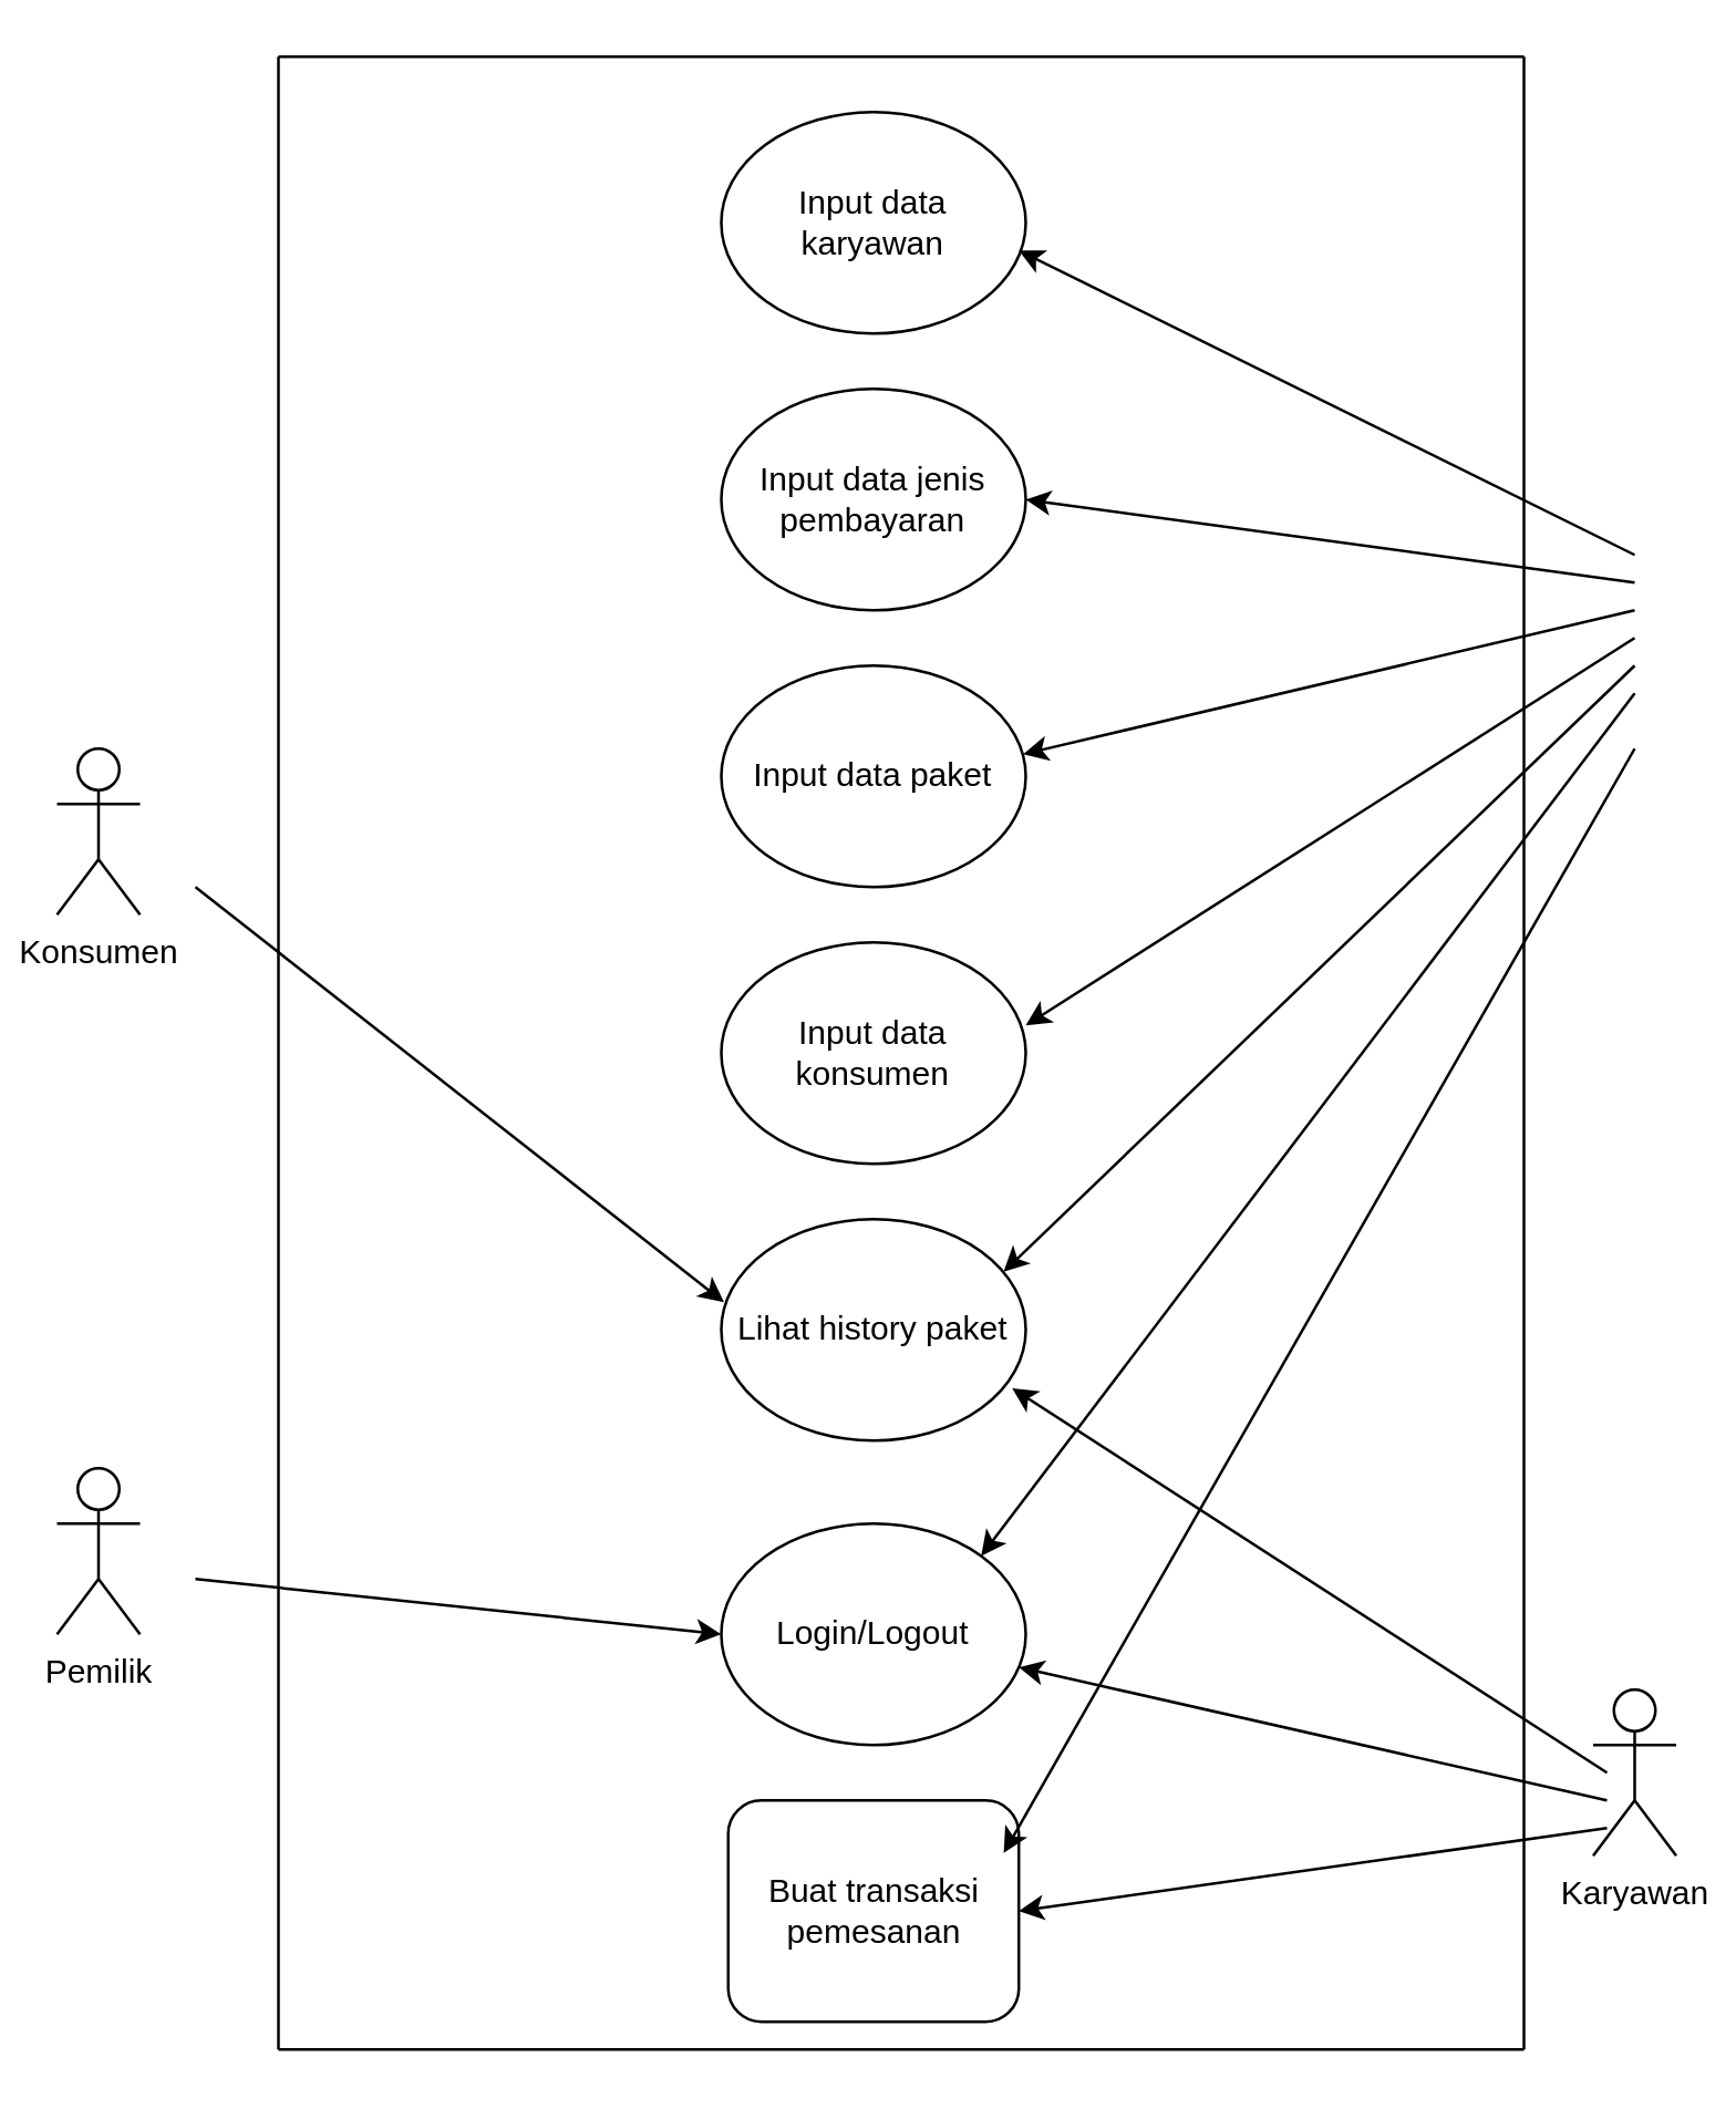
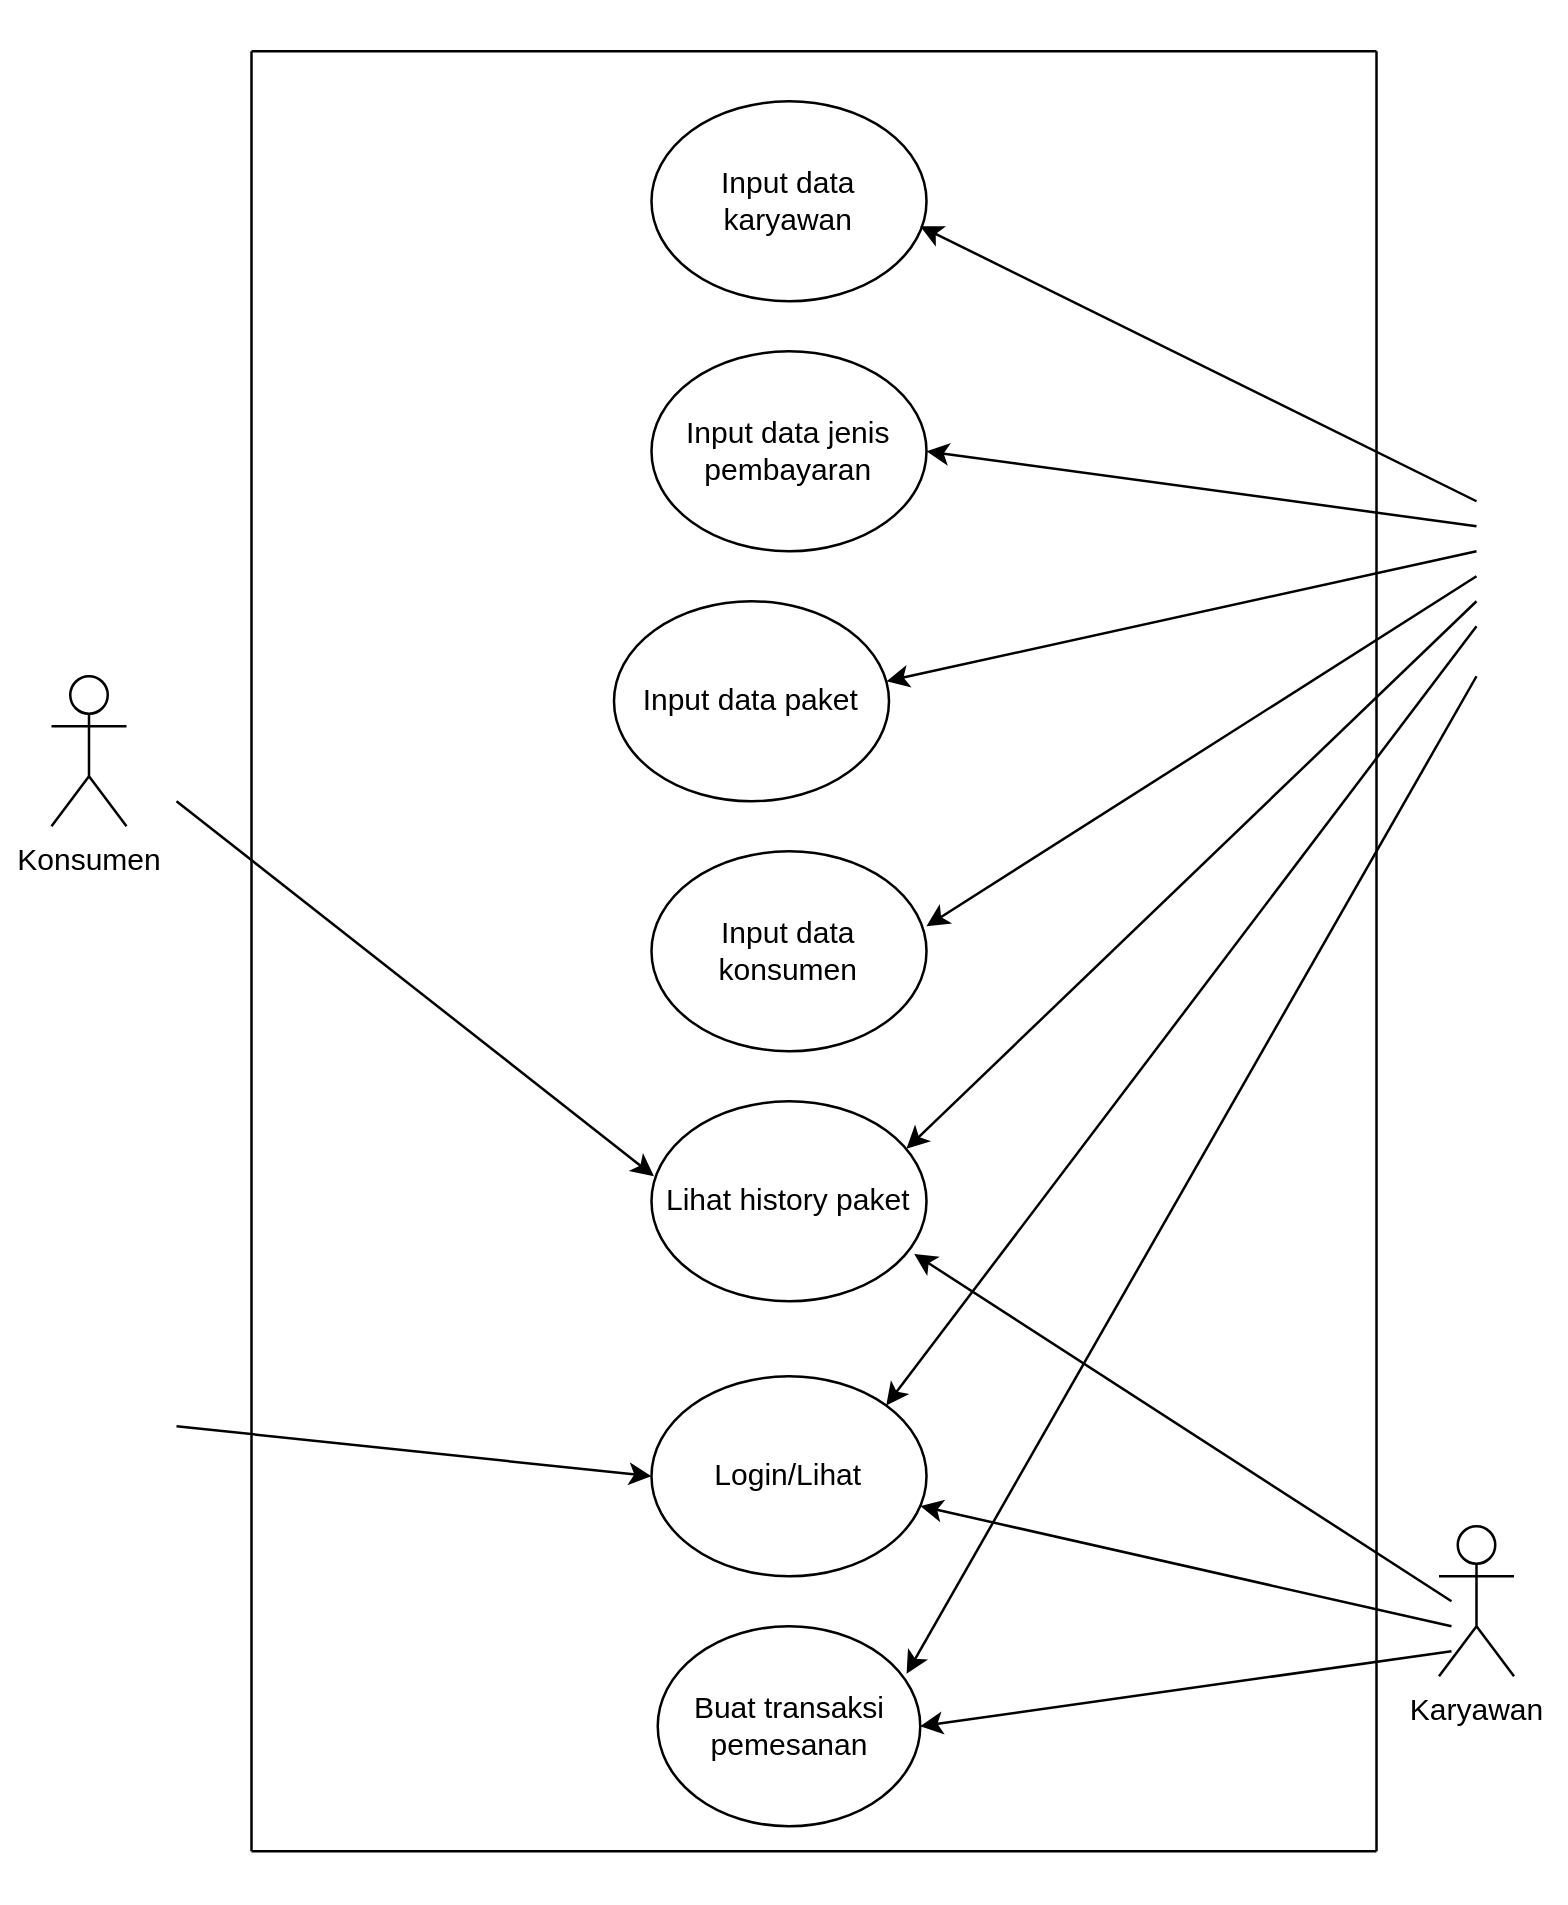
  <mxCell id="0" />
  <mxCell id="1" parent="0" />
  <mxCell id="2" value="&lt;div&gt;Input data karyawan&lt;/div&gt;" style="ellipse;whiteSpace=wrap;html=1;" vertex="1" parent="1"><mxGeometry x="260" y="40" width="110" height="80" as="geometry" /></mxCell>
  <mxCell id="3" value="Input data jenis pembayaran" style="ellipse;whiteSpace=wrap;html=1;" vertex="1" parent="1"><mxGeometry x="260" y="140" width="110" height="80" as="geometry" /></mxCell>
- <mxCell id="4" value="Input data paket" style="ellipse;whiteSpace=wrap;html=1;" vertex="1" parent="1"><mxGeometry x="260" y="240" width="110" height="80" as="geometry" /></mxCell>
+ <mxCell id="4" value="Input data paket" style="ellipse;whiteSpace=wrap;html=1;" vertex="1" parent="1"><mxGeometry x="245" y="240" width="110" height="80" as="geometry" /></mxCell>
  <mxCell id="5" value="Input data konsumen" style="ellipse;whiteSpace=wrap;html=1;" vertex="1" parent="1"><mxGeometry x="260" y="340" width="110" height="80" as="geometry" /></mxCell>
  <mxCell id="6" value="Lihat history paket" style="ellipse;whiteSpace=wrap;html=1;" vertex="1" parent="1"><mxGeometry x="260" y="440" width="110" height="80" as="geometry" /></mxCell>
- <mxCell id="7" value="Login/Logout" style="ellipse;whiteSpace=wrap;html=1;" vertex="1" parent="1"><mxGeometry x="260" y="550" width="110" height="80" as="geometry" /></mxCell>
- <mxCell id="8" value="Buat transaksi pemesanan" style="whiteSpace=wrap;html=1;rounded=1;" vertex="1" parent="1"><mxGeometry x="262.5" y="650" width="105" height="80" as="geometry" /></mxCell>
+ <mxCell id="7" value="Login/Lihat" style="ellipse;whiteSpace=wrap;html=1;" vertex="1" parent="1"><mxGeometry x="260" y="550" width="110" height="80" as="geometry" /></mxCell>
+ <mxCell id="8" value="Buat transaksi pemesanan" style="ellipse;whiteSpace=wrap;html=1;" vertex="1" parent="1"><mxGeometry x="262.5" y="650" width="105" height="80" as="geometry" /></mxCell>
  <mxCell id="9" value="" style="endArrow=classic;html=1;rounded=0;" edge="1" parent="1"><mxGeometry width="50" height="50" relative="1" as="geometry"><mxPoint x="590" y="200" as="sourcePoint" /><mxPoint x="367.5" y="90" as="targetPoint" /></mxGeometry></mxCell>
  <mxCell id="10" value="" style="endArrow=classic;html=1;rounded=0;entryX=1;entryY=0.5;entryDx=0;entryDy=0;" edge="1" parent="1" target="3"><mxGeometry width="50" height="50" relative="1" as="geometry"><mxPoint x="590" y="210" as="sourcePoint" /><mxPoint x="450" y="180" as="targetPoint" /></mxGeometry></mxCell>
  <mxCell id="11" value="" style="endArrow=classic;html=1;rounded=0;entryX=0.991;entryY=0.4;entryDx=0;entryDy=0;entryPerimeter=0;" edge="1" parent="1" target="4"><mxGeometry width="50" height="50" relative="1" as="geometry"><mxPoint x="590" y="220" as="sourcePoint" /><mxPoint x="470" y="240" as="targetPoint" /></mxGeometry></mxCell>
  <mxCell id="12" value="" style="endArrow=classic;html=1;rounded=0;entryX=1;entryY=0.375;entryDx=0;entryDy=0;entryPerimeter=0;" edge="1" parent="1" target="5"><mxGeometry width="50" height="50" relative="1" as="geometry"><mxPoint x="590" y="230" as="sourcePoint" /><mxPoint x="490" y="290" as="targetPoint" /></mxGeometry></mxCell>
  <mxCell id="13" value="" style="endArrow=classic;html=1;rounded=0;entryX=0.927;entryY=0.238;entryDx=0;entryDy=0;entryPerimeter=0;" edge="1" parent="1" target="6"><mxGeometry width="50" height="50" relative="1" as="geometry"><mxPoint x="590" y="240" as="sourcePoint" /><mxPoint x="360" y="470" as="targetPoint" /></mxGeometry></mxCell>
  <mxCell id="14" value="" style="endArrow=classic;html=1;rounded=0;entryX=1;entryY=0;entryDx=0;entryDy=0;" edge="1" parent="1" target="7"><mxGeometry width="50" height="50" relative="1" as="geometry"><mxPoint x="590" y="250" as="sourcePoint" /><mxPoint x="570" y="330" as="targetPoint" /></mxGeometry></mxCell>
  <mxCell id="15" value="" style="endArrow=classic;html=1;rounded=0;entryX=0.948;entryY=0.238;entryDx=0;entryDy=0;entryPerimeter=0;" edge="1" parent="1" target="8"><mxGeometry width="50" height="50" relative="1" as="geometry"><mxPoint x="590" y="270" as="sourcePoint" /><mxPoint x="580" y="390" as="targetPoint" /></mxGeometry></mxCell>
  <mxCell id="16" value="Karyawan" style="shape=umlActor;verticalLabelPosition=bottom;verticalAlign=top;html=1;outlineConnect=0;" vertex="1" parent="1"><mxGeometry x="575" y="610" width="30" height="60" as="geometry" /></mxCell>
  <mxCell id="17" value="" style="endArrow=classic;html=1;rounded=0;entryX=0.955;entryY=0.763;entryDx=0;entryDy=0;entryPerimeter=0;" edge="1" parent="1" target="6"><mxGeometry width="50" height="50" relative="1" as="geometry"><mxPoint x="580" y="640" as="sourcePoint" /><mxPoint x="560" y="600" as="targetPoint" /></mxGeometry></mxCell>
  <mxCell id="18" value="" style="endArrow=classic;html=1;rounded=0;" edge="1" parent="1" target="7"><mxGeometry width="50" height="50" relative="1" as="geometry"><mxPoint x="580" y="650" as="sourcePoint" /><mxPoint x="470" y="670" as="targetPoint" /></mxGeometry></mxCell>
  <mxCell id="19" value="" style="endArrow=classic;html=1;rounded=0;entryX=1;entryY=0.5;entryDx=0;entryDy=0;" edge="1" parent="1" target="8"><mxGeometry width="50" height="50" relative="1" as="geometry"><mxPoint x="580" y="660" as="sourcePoint" /><mxPoint x="480" y="680" as="targetPoint" /></mxGeometry></mxCell>
  <mxCell id="20" value="Konsumen" style="shape=umlActor;verticalLabelPosition=bottom;verticalAlign=top;html=1;outlineConnect=0;" vertex="1" parent="1"><mxGeometry x="20" y="270" width="30" height="60" as="geometry" /></mxCell>
- <mxCell id="21" value="Pemilik" style="shape=umlActor;verticalLabelPosition=bottom;verticalAlign=top;html=1;outlineConnect=0;" vertex="1" parent="1"><mxGeometry x="20" y="530" width="30" height="60" as="geometry" /></mxCell>
  <mxCell id="22" value="" style="endArrow=classic;html=1;rounded=0;entryX=0;entryY=0.5;entryDx=0;entryDy=0;" edge="1" parent="1" target="7"><mxGeometry width="50" height="50" relative="1" as="geometry"><mxPoint x="70" y="570" as="sourcePoint" /><mxPoint x="120" y="520" as="targetPoint" /></mxGeometry></mxCell>
  <mxCell id="23" value="" style="endArrow=classic;html=1;rounded=0;entryX=0.009;entryY=0.375;entryDx=0;entryDy=0;entryPerimeter=0;" edge="1" parent="1" target="6"><mxGeometry width="50" height="50" relative="1" as="geometry"><mxPoint x="70" y="320" as="sourcePoint" /><mxPoint x="120" y="270" as="targetPoint" /></mxGeometry></mxCell>
  <mxCell id="24" value="" style="endArrow=none;html=1;rounded=0;" edge="1" parent="1"><mxGeometry width="50" height="50" relative="1" as="geometry"><mxPoint x="100" y="740" as="sourcePoint" /><mxPoint x="100" y="20" as="targetPoint" /></mxGeometry></mxCell>
  <mxCell id="25" value="" style="endArrow=none;html=1;rounded=0;" edge="1" parent="1"><mxGeometry width="50" height="50" relative="1" as="geometry"><mxPoint x="100" y="740" as="sourcePoint" /><mxPoint x="550" y="740" as="targetPoint" /></mxGeometry></mxCell>
  <mxCell id="26" value="" style="endArrow=none;html=1;rounded=0;" edge="1" parent="1"><mxGeometry width="50" height="50" relative="1" as="geometry"><mxPoint x="550" y="740" as="sourcePoint" /><mxPoint x="550" y="20" as="targetPoint" /></mxGeometry></mxCell>
  <mxCell id="27" value="" style="endArrow=none;html=1;rounded=0;" edge="1" parent="1"><mxGeometry width="50" height="50" relative="1" as="geometry"><mxPoint x="100" y="20" as="sourcePoint" /><mxPoint x="550" y="20" as="targetPoint" /></mxGeometry></mxCell>
